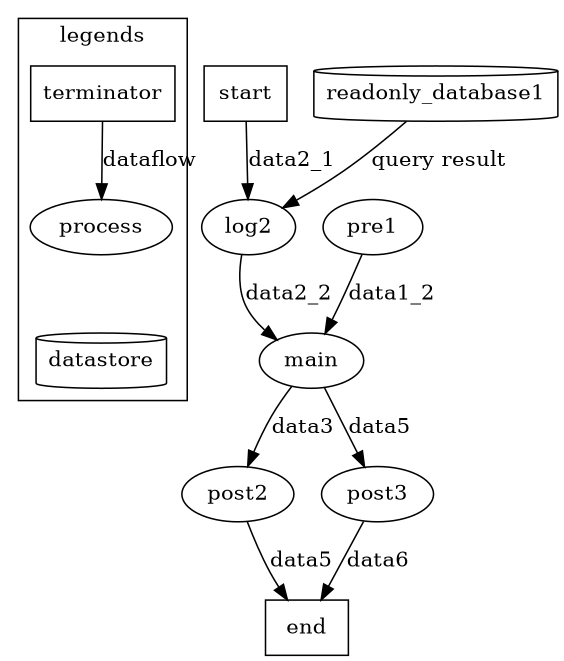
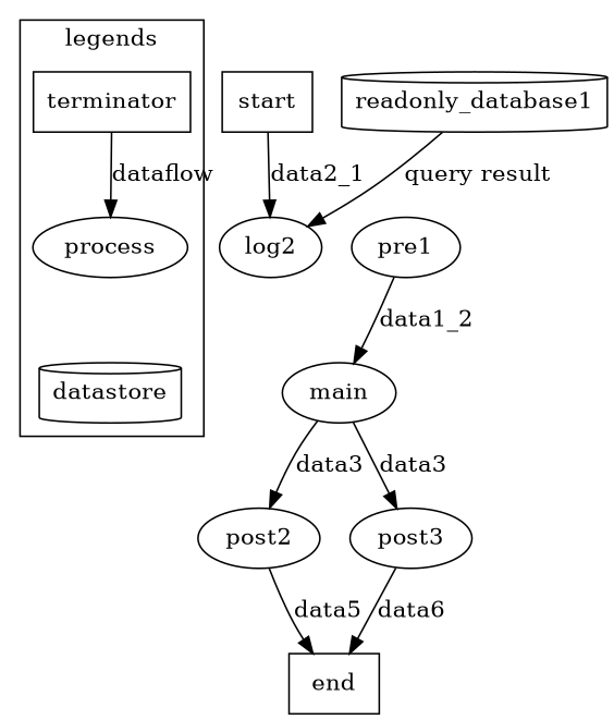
  digraph {
    n1 [label=terminator shape=box]
    n2 [label=process]
    n3 [label=datastore shape=cylinder]
    start [shape=box]
    n5 [label=log2]
    pre1
    main
    end [shape=box]
    post2
    post3
    readonly_database1 [shape=cylinder]
    subgraph cluster_1 {
      label=legends
      n1
      n2
      n3
    }
    n1 -> n2 [label=dataflow]
    n2 -> n3 [style=invis]
    start -> n5 [label=data2_1]
-   n5 -> main [label=data2_2]
    pre1 -> main [label=data1_2]
    main -> post2 [label=data3]
-   main -> post3 [label=data5]
+   main -> post3 [label=data3]
    post2 -> end [label=data5]
    post3 -> end [label=data6]
    readonly_database1 -> n5 [label="query result"]
  }
